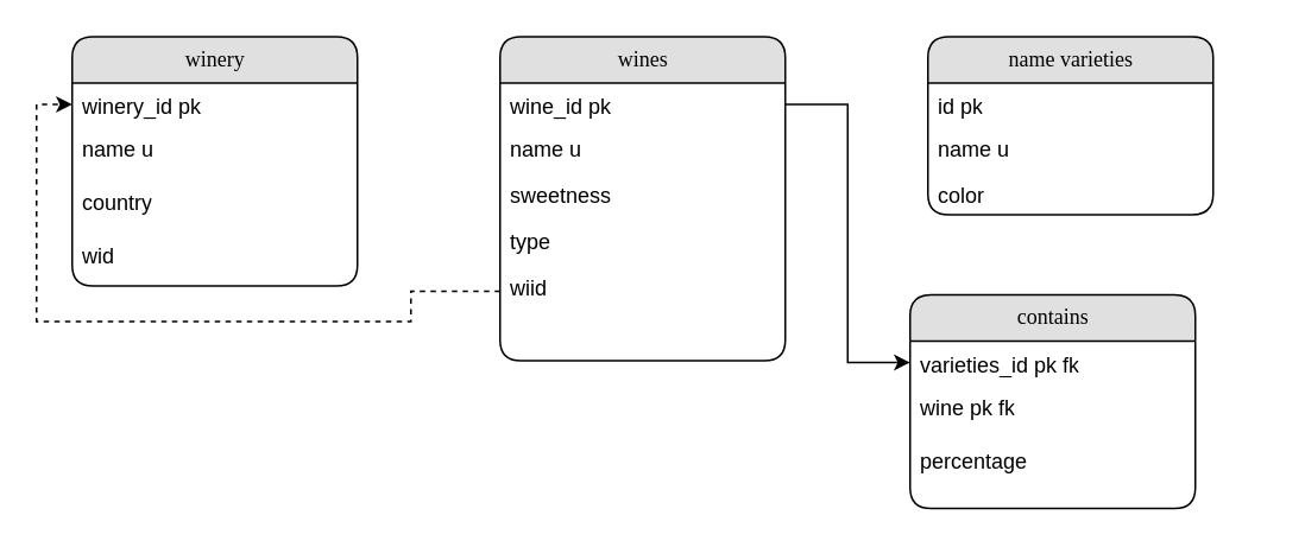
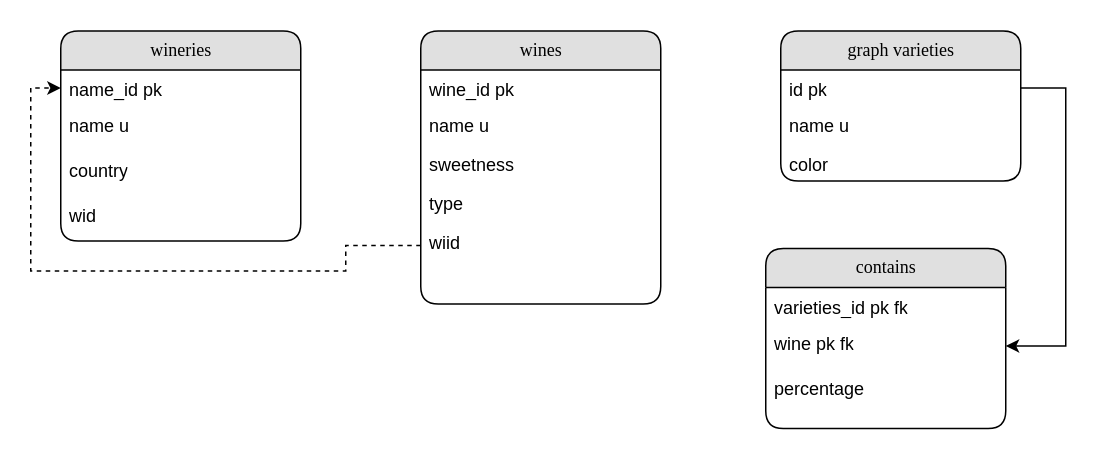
  <mxCell id="0" />
  <mxCell id="1" parent="0" />
- <mxCell id="2" value="name varieties" style="swimlane;html=1;fontStyle=0;childLayout=stackLayout;horizontal=1;startSize=26;fillColor=#e0e0e0;horizontalStack=0;resizeParent=1;resizeLast=0;collapsible=1;marginBottom=0;swimlaneFillColor=#ffffff;align=center;rounded=1;shadow=0;comic=0;labelBackgroundColor=none;strokeWidth=1;fontFamily=Verdana;fontSize=12" parent="1" vertex="1"><mxGeometry x="520" y="20" width="160" height="100" as="geometry" /></mxCell>
+ <mxCell id="2" value="graph varieties" style="swimlane;html=1;fontStyle=0;childLayout=stackLayout;horizontal=1;startSize=26;fillColor=#e0e0e0;horizontalStack=0;resizeParent=1;resizeLast=0;collapsible=1;marginBottom=0;swimlaneFillColor=#ffffff;align=center;rounded=1;shadow=0;comic=0;labelBackgroundColor=none;strokeWidth=1;fontFamily=Verdana;fontSize=12" parent="1" vertex="1"><mxGeometry x="520" y="20" width="160" height="100" as="geometry" /></mxCell>
  <mxCell id="3" value="id pk" style="text;html=1;strokeColor=none;fillColor=none;spacingLeft=4;spacingRight=4;whiteSpace=wrap;overflow=hidden;rotatable=0;points=[[0,0.5],[1,0.5]];portConstraint=eastwest;" parent="2" vertex="1"><mxGeometry y="26" width="160" height="24" as="geometry" /></mxCell>
  <mxCell id="4" value="name u" style="text;html=1;strokeColor=none;fillColor=none;spacingLeft=4;spacingRight=4;whiteSpace=wrap;overflow=hidden;rotatable=0;points=[[0,0.5],[1,0.5]];portConstraint=eastwest;" parent="2" vertex="1"><mxGeometry y="50" width="160" height="26" as="geometry" /></mxCell>
  <mxCell id="5" value="color" style="text;html=1;strokeColor=none;fillColor=none;spacingLeft=4;spacingRight=4;whiteSpace=wrap;overflow=hidden;rotatable=0;points=[[0,0.5],[1,0.5]];portConstraint=eastwest;" parent="2" vertex="1"><mxGeometry y="76" width="160" height="24" as="geometry" /></mxCell>
  <mxCell id="6" value="wines" style="swimlane;html=1;fontStyle=0;childLayout=stackLayout;horizontal=1;startSize=26;fillColor=#e0e0e0;horizontalStack=0;resizeParent=1;resizeLast=0;collapsible=1;marginBottom=0;swimlaneFillColor=#ffffff;align=center;rounded=1;shadow=0;comic=0;labelBackgroundColor=none;strokeWidth=1;fontFamily=Verdana;fontSize=12" parent="1" vertex="1"><mxGeometry x="280" y="20" width="160" height="182" as="geometry" /></mxCell>
  <mxCell id="7" value="wine_id pk" style="text;html=1;strokeColor=none;fillColor=none;spacingLeft=4;spacingRight=4;whiteSpace=wrap;overflow=hidden;rotatable=0;points=[[0,0.5],[1,0.5]];portConstraint=eastwest;" parent="6" vertex="1"><mxGeometry y="26" width="160" height="24" as="geometry" /></mxCell>
  <mxCell id="8" value="name u" style="text;html=1;strokeColor=none;fillColor=none;spacingLeft=4;spacingRight=4;whiteSpace=wrap;overflow=hidden;rotatable=0;points=[[0,0.5],[1,0.5]];portConstraint=eastwest;" parent="6" vertex="1"><mxGeometry y="50" width="160" height="26" as="geometry" /></mxCell>
  <mxCell id="9" value="sweetness" style="text;html=1;strokeColor=none;fillColor=none;spacingLeft=4;spacingRight=4;whiteSpace=wrap;overflow=hidden;rotatable=0;points=[[0,0.5],[1,0.5]];portConstraint=eastwest;" parent="6" vertex="1"><mxGeometry y="76" width="160" height="26" as="geometry" /></mxCell>
  <mxCell id="10" value="type" style="text;html=1;strokeColor=none;fillColor=none;spacingLeft=4;spacingRight=4;whiteSpace=wrap;overflow=hidden;rotatable=0;points=[[0,0.5],[1,0.5]];portConstraint=eastwest;" parent="6" vertex="1"><mxGeometry y="102" width="160" height="26" as="geometry" /></mxCell>
  <mxCell id="11" value="wiid" style="text;html=1;strokeColor=none;fillColor=none;spacingLeft=4;spacingRight=4;whiteSpace=wrap;overflow=hidden;rotatable=0;points=[[0,0.5],[1,0.5]];portConstraint=eastwest;" vertex="1" parent="6"><mxGeometry y="128" width="160" height="30" as="geometry" /></mxCell>
- <mxCell id="12" value="winery" style="swimlane;html=1;fontStyle=0;childLayout=stackLayout;horizontal=1;startSize=26;fillColor=#e0e0e0;horizontalStack=0;resizeParent=1;resizeLast=0;collapsible=1;marginBottom=0;swimlaneFillColor=#ffffff;align=center;rounded=1;shadow=0;comic=0;labelBackgroundColor=none;strokeWidth=1;fontFamily=Verdana;fontSize=12" parent="1" vertex="1"><mxGeometry x="40" y="20" width="160" height="140" as="geometry" /></mxCell>
- <mxCell id="13" value="winery_id pk" style="text;html=1;strokeColor=none;fillColor=none;spacingLeft=4;spacingRight=4;whiteSpace=wrap;overflow=hidden;rotatable=0;points=[[0,0.5],[1,0.5]];portConstraint=eastwest;" parent="12" vertex="1"><mxGeometry y="26" width="160" height="24" as="geometry" /></mxCell>
+ <mxCell id="12" value="wineries" style="swimlane;html=1;fontStyle=0;childLayout=stackLayout;horizontal=1;startSize=26;fillColor=#e0e0e0;horizontalStack=0;resizeParent=1;resizeLast=0;collapsible=1;marginBottom=0;swimlaneFillColor=#ffffff;align=center;rounded=1;shadow=0;comic=0;labelBackgroundColor=none;strokeWidth=1;fontFamily=Verdana;fontSize=12" parent="1" vertex="1"><mxGeometry x="40" y="20" width="160" height="140" as="geometry" /></mxCell>
+ <mxCell id="13" value="name_id pk" style="text;html=1;strokeColor=none;fillColor=none;spacingLeft=4;spacingRight=4;whiteSpace=wrap;overflow=hidden;rotatable=0;points=[[0,0.5],[1,0.5]];portConstraint=eastwest;" parent="12" vertex="1"><mxGeometry y="26" width="160" height="24" as="geometry" /></mxCell>
  <mxCell id="14" value="name u" style="text;html=1;strokeColor=none;fillColor=none;spacingLeft=4;spacingRight=4;whiteSpace=wrap;overflow=hidden;rotatable=0;points=[[0,0.5],[1,0.5]];portConstraint=eastwest;" parent="12" vertex="1"><mxGeometry y="50" width="160" height="30" as="geometry" /></mxCell>
  <mxCell id="15" style="edgeStyle=none;curved=1;rounded=0;orthogonalLoop=1;jettySize=auto;html=1;entryX=0;entryY=0.5;entryDx=0;entryDy=0;fontSize=12;startSize=8;endSize=8;" parent="12" source="13" target="13" edge="1"><mxGeometry relative="1" as="geometry" /></mxCell>
  <mxCell id="16" value="country" style="text;html=1;strokeColor=none;fillColor=none;spacingLeft=4;spacingRight=4;whiteSpace=wrap;overflow=hidden;rotatable=0;points=[[0,0.5],[1,0.5]];portConstraint=eastwest;" parent="12" vertex="1"><mxGeometry y="80" width="160" height="30" as="geometry" /></mxCell>
  <mxCell id="17" value="wid" style="text;html=1;strokeColor=none;fillColor=none;spacingLeft=4;spacingRight=4;whiteSpace=wrap;overflow=hidden;rotatable=0;points=[[0,0.5],[1,0.5]];portConstraint=eastwest;" vertex="1" parent="12"><mxGeometry y="110" width="160" height="20" as="geometry" /></mxCell>
- <mxCell id="18" style="edgeStyle=orthogonalEdgeStyle;rounded=0;orthogonalLoop=1;jettySize=auto;html=1;entryX=0;entryY=0.5;entryDx=0;entryDy=0;" parent="1" source="7" target="20" edge="1"><mxGeometry relative="1" as="geometry" /></mxCell>
  <mxCell id="19" value="contains" style="swimlane;html=1;fontStyle=0;childLayout=stackLayout;horizontal=1;startSize=26;fillColor=#e0e0e0;horizontalStack=0;resizeParent=1;resizeLast=0;collapsible=1;marginBottom=0;swimlaneFillColor=#ffffff;align=center;rounded=1;shadow=0;comic=0;labelBackgroundColor=none;strokeWidth=1;fontFamily=Verdana;fontSize=12" vertex="1" parent="1"><mxGeometry x="510" y="165" width="160" height="120" as="geometry" /></mxCell>
  <mxCell id="20" value="varieties_id pk fk" style="text;html=1;strokeColor=none;fillColor=none;spacingLeft=4;spacingRight=4;whiteSpace=wrap;overflow=hidden;rotatable=0;points=[[0,0.5],[1,0.5]];portConstraint=eastwest;" vertex="1" parent="19"><mxGeometry y="26" width="160" height="24" as="geometry" /></mxCell>
  <mxCell id="21" value="wine pk fk" style="text;html=1;strokeColor=none;fillColor=none;spacingLeft=4;spacingRight=4;whiteSpace=wrap;overflow=hidden;rotatable=0;points=[[0,0.5],[1,0.5]];portConstraint=eastwest;" vertex="1" parent="19"><mxGeometry y="50" width="160" height="30" as="geometry" /></mxCell>
  <mxCell id="22" style="edgeStyle=none;curved=1;rounded=0;orthogonalLoop=1;jettySize=auto;html=1;entryX=0;entryY=0.5;entryDx=0;entryDy=0;fontSize=12;startSize=8;endSize=8;" edge="1" parent="19" source="20" target="20"><mxGeometry relative="1" as="geometry" /></mxCell>
  <mxCell id="23" value="percentage" style="text;html=1;strokeColor=none;fillColor=none;spacingLeft=4;spacingRight=4;whiteSpace=wrap;overflow=hidden;rotatable=0;points=[[0,0.5],[1,0.5]];portConstraint=eastwest;" vertex="1" parent="19"><mxGeometry y="80" width="160" height="30" as="geometry" /></mxCell>
+ <mxCell id="24" style="edgeStyle=orthogonalEdgeStyle;rounded=0;orthogonalLoop=1;jettySize=auto;html=1;entryX=1;entryY=0.5;entryDx=0;entryDy=0;exitX=1;exitY=0.5;exitDx=0;exitDy=0;" edge="1" parent="1" source="3" target="21"><mxGeometry relative="1" as="geometry"><mxPoint x="730" y="60" as="sourcePoint" /><mxPoint x="800" y="205" as="targetPoint" /><Array as="points"><mxPoint x="710" y="58" /><mxPoint x="710" y="230" /></Array></mxGeometry></mxCell>
  <mxCell id="25" style="edgeStyle=orthogonalEdgeStyle;rounded=0;orthogonalLoop=1;jettySize=auto;html=1;entryX=0;entryY=0.5;entryDx=0;entryDy=0;exitX=0;exitY=0.5;exitDx=0;exitDy=0;dashed=1;" edge="1" parent="1" source="11" target="13"><mxGeometry relative="1" as="geometry"><mxPoint x="120" y="312" as="sourcePoint" /><mxPoint x="230" y="230" as="targetPoint" /><Array as="points"><mxPoint x="230" y="163" /><mxPoint x="230" y="180" /><mxPoint x="20" y="180" /><mxPoint x="20" y="58" /></Array></mxGeometry></mxCell>
